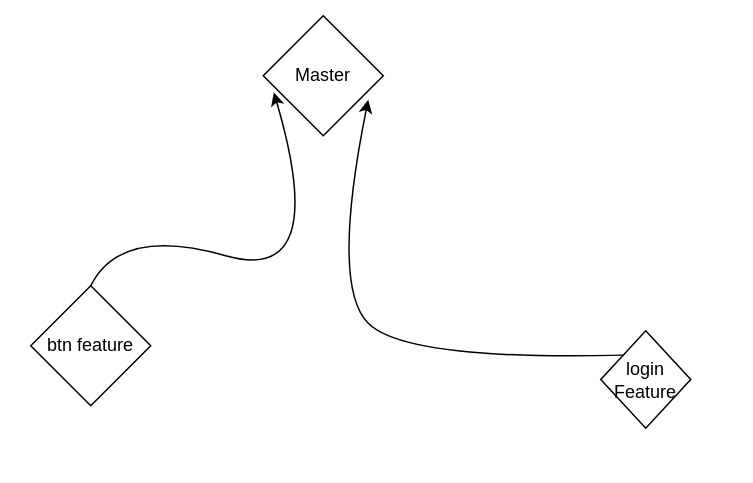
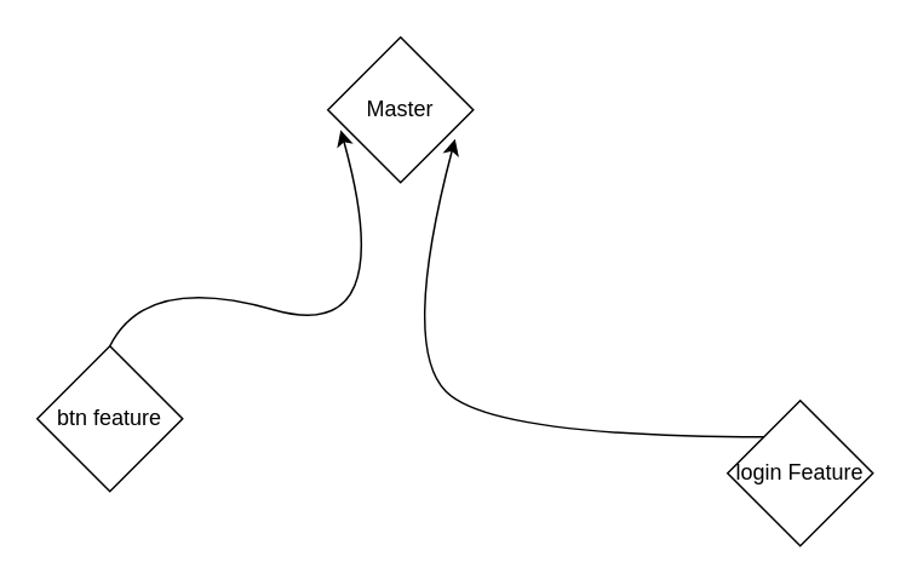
  <mxCell id="0" />
  <mxCell id="1" parent="0" />
- <mxCell id="2" value="Master" style="rhombus;whiteSpace=wrap;html=1;" vertex="1" parent="1"><mxGeometry x="175" y="10" width="80" height="80" as="geometry" /></mxCell>
+ <mxCell id="2" value="Master" style="rhombus;whiteSpace=wrap;html=1;" vertex="1" parent="1"><mxGeometry x="180" y="20" width="80" height="80" as="geometry" /></mxCell>
  <mxCell id="3" value="btn feature&lt;br&gt;" style="rhombus;whiteSpace=wrap;html=1;" vertex="1" parent="1"><mxGeometry x="20" y="190" width="80" height="80" as="geometry" /></mxCell>
- <mxCell id="4" value="login Feature" style="rhombus;whiteSpace=wrap;html=1;" vertex="1" parent="1"><mxGeometry x="400" y="220" width="60" height="65" as="geometry" /></mxCell>
+ <mxCell id="4" value="login Feature" style="rhombus;whiteSpace=wrap;html=1;" vertex="1" parent="1"><mxGeometry x="400" y="220" width="80" height="80" as="geometry" /></mxCell>
  <mxCell id="5" value="" style="curved=1;endArrow=classic;html=1;entryX=0.088;entryY=0.638;entryDx=0;entryDy=0;entryPerimeter=0;exitX=0.5;exitY=0;exitDx=0;exitDy=0;" edge="1" parent="1" source="3" target="2"><mxGeometry width="50" height="50" relative="1" as="geometry"><mxPoint x="220" y="240" as="sourcePoint" /><mxPoint x="270" y="190" as="targetPoint" /><Array as="points"><mxPoint x="80" y="150" /><mxPoint x="220" y="190" /></Array></mxGeometry></mxCell>
  <mxCell id="6" value="" style="curved=1;endArrow=classic;html=1;entryX=0.875;entryY=0.7;entryDx=0;entryDy=0;entryPerimeter=0;exitX=0;exitY=0;exitDx=0;exitDy=0;" edge="1" parent="1" source="4" target="2"><mxGeometry width="50" height="50" relative="1" as="geometry"><mxPoint x="220" y="240" as="sourcePoint" /><mxPoint x="270" y="190" as="targetPoint" /><Array as="points"><mxPoint x="270" y="240" /><mxPoint x="220" y="190" /></Array></mxGeometry></mxCell>
